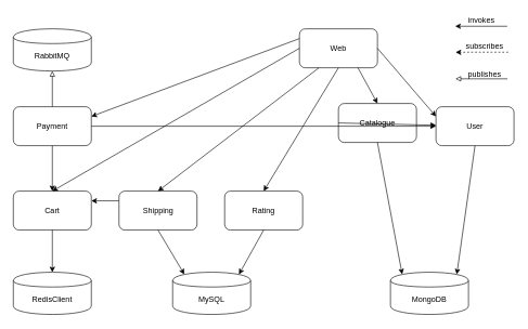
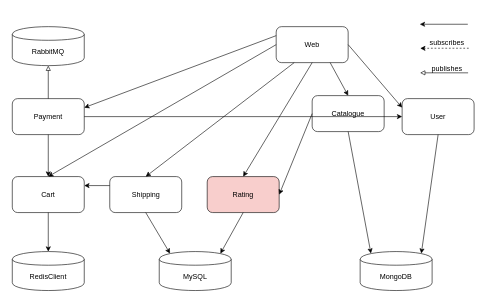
  <mxCell id="0" />
  <mxCell id="1" parent="0" />
  <mxCell id="2" value="Cart" style="rounded=1;whiteSpace=wrap;html=1;" parent="1" vertex="1"><mxGeometry x="20" y="293.5" width="120" height="60" as="geometry" /></mxCell>
  <mxCell id="3" style="edgeStyle=orthogonalEdgeStyle;rounded=0;orthogonalLoop=1;jettySize=auto;html=1;exitX=0.5;exitY=1;exitDx=0;exitDy=0;" parent="1" edge="1"><mxGeometry relative="1" as="geometry"><mxPoint x="120" y="443.5" as="sourcePoint" /><mxPoint x="120" y="443.5" as="targetPoint" /></mxGeometry></mxCell>
  <mxCell id="4" value="" style="endArrow=classic;html=1;entryX=0.5;entryY=0;entryDx=0;entryDy=0;exitX=0.5;exitY=1;exitDx=0;exitDy=0;" parent="1" source="2" target="26" edge="1"><mxGeometry width="50" height="50" relative="1" as="geometry"><mxPoint x="-330" y="483.5" as="sourcePoint" /><mxPoint x="110" y="423.5" as="targetPoint" /></mxGeometry></mxCell>
  <mxCell id="5" value="Shipping" style="rounded=1;whiteSpace=wrap;html=1;strokeColor=#000000;strokeWidth=1;" parent="1" vertex="1"><mxGeometry x="182.5" y="293.5" width="120" height="60" as="geometry" /></mxCell>
  <mxCell id="6" value="" style="endArrow=classic;html=1;exitX=0;exitY=0.25;exitDx=0;exitDy=0;entryX=1;entryY=0.25;entryDx=0;entryDy=0;" parent="1" source="5" target="2" edge="1"><mxGeometry width="50" height="50" relative="1" as="geometry"><mxPoint x="60" y="433.5" as="sourcePoint" /><mxPoint x="60" y="363.5" as="targetPoint" /></mxGeometry></mxCell>
  <mxCell id="7" value="Payment" style="rounded=1;whiteSpace=wrap;html=1;strokeColor=#000000;strokeWidth=1;" parent="1" vertex="1"><mxGeometry x="20" y="163.5" width="120" height="60" as="geometry" /></mxCell>
  <mxCell id="8" value="User" style="rounded=1;whiteSpace=wrap;html=1;strokeColor=#000000;strokeWidth=1;" parent="1" vertex="1"><mxGeometry x="670" y="163.5" width="120" height="60" as="geometry" /></mxCell>
  <mxCell id="9" value="Catalogue" style="rounded=1;whiteSpace=wrap;html=1;strokeColor=#000000;strokeWidth=1;" parent="1" vertex="1"><mxGeometry x="520" y="158.5" width="120" height="60" as="geometry" /></mxCell>
  <mxCell id="10" value="" style="endArrow=classic;html=1;exitX=0.5;exitY=1;exitDx=0;exitDy=0;entryX=0.85;entryY=0.05;entryDx=0;entryDy=0;entryPerimeter=0;" parent="1" source="8" target="27" edge="1"><mxGeometry width="50" height="50" relative="1" as="geometry"><mxPoint x="455" y="553.5" as="sourcePoint" /><mxPoint x="660" y="418.5" as="targetPoint" /></mxGeometry></mxCell>
  <mxCell id="11" value="" style="endArrow=classic;html=1;exitX=0.5;exitY=1;exitDx=0;exitDy=0;entryX=0.15;entryY=0.05;entryDx=0;entryDy=0;entryPerimeter=0;" parent="1" source="9" target="27" edge="1"><mxGeometry width="50" height="50" relative="1" as="geometry"><mxPoint x="470" y="443.5" as="sourcePoint" /><mxPoint x="630" y="418.5" as="targetPoint" /></mxGeometry></mxCell>
  <mxCell id="12" value="" style="endArrow=classic;html=1;entryX=0;entryY=0.5;entryDx=0;entryDy=0;exitX=1;exitY=0.5;exitDx=0;exitDy=0;" parent="1" source="7" target="8" edge="1"><mxGeometry width="50" height="50" relative="1" as="geometry"><mxPoint x="315" y="253.5" as="sourcePoint" /><mxPoint x="-565" y="503.5" as="targetPoint" /></mxGeometry></mxCell>
  <mxCell id="13" value="" style="endArrow=classic;html=1;exitX=0.5;exitY=1;exitDx=0;exitDy=0;entryX=0.5;entryY=0;entryDx=0;entryDy=0;" parent="1" source="7" target="2" edge="1"><mxGeometry width="50" height="50" relative="1" as="geometry"><mxPoint x="-615" y="553.5" as="sourcePoint" /><mxPoint x="-565" y="503.5" as="targetPoint" /></mxGeometry></mxCell>
  <mxCell id="14" value="" style="endArrow=classic;html=1;exitX=0.5;exitY=1;exitDx=0;exitDy=0;entryX=0.15;entryY=0.05;entryDx=0;entryDy=0;entryPerimeter=0;" parent="1" source="5" target="28" edge="1"><mxGeometry width="50" height="50" relative="1" as="geometry"><mxPoint x="-265" y="553.5" as="sourcePoint" /><mxPoint x="295" y="418.5" as="targetPoint" /></mxGeometry></mxCell>
- <mxCell id="15" value="Rating" style="rounded=1;whiteSpace=wrap;html=1;strokeColor=#000000;strokeWidth=1;" parent="1" vertex="1"><mxGeometry x="345" y="293.5" width="120" height="60" as="geometry" /></mxCell>
+ <mxCell id="15" value="Rating" style="rounded=1;whiteSpace=wrap;html=1;strokeColor=#000000;strokeWidth=1;fillColor=#f8cecc;" parent="1" vertex="1"><mxGeometry x="345" y="293.5" width="120" height="60" as="geometry" /></mxCell>
  <mxCell id="16" value="" style="endArrow=classic;html=1;exitX=0.5;exitY=1;exitDx=0;exitDy=0;entryX=0.85;entryY=0.05;entryDx=0;entryDy=0;entryPerimeter=0;" parent="1" source="15" target="28" edge="1"><mxGeometry width="50" height="50" relative="1" as="geometry"><mxPoint x="25" y="553.5" as="sourcePoint" /><mxPoint x="325" y="418.5" as="targetPoint" /></mxGeometry></mxCell>
- <mxCell id="17" value="" style="endArrow=classic;html=1;exitX=0;exitY=0.5;exitDx=0;exitDy=0;" parent="1" source="9" target="8" edge="1"><mxGeometry width="50" height="50" relative="1" as="geometry"><mxPoint x="20" y="553.5" as="sourcePoint" /><mxPoint x="70" y="503.5" as="targetPoint" /></mxGeometry></mxCell>
+ <mxCell id="17" value="" style="endArrow=classic;html=1;exitX=0;exitY=0.5;exitDx=0;exitDy=0;entryX=1;entryY=0.5;entryDx=0;entryDy=0;" parent="1" source="9" target="15" edge="1"><mxGeometry width="50" height="50" relative="1" as="geometry"><mxPoint x="20" y="553.5" as="sourcePoint" /><mxPoint x="70" y="503.5" as="targetPoint" /></mxGeometry></mxCell>
  <mxCell id="18" value="Web" style="rounded=1;whiteSpace=wrap;html=1;strokeColor=#000000;strokeWidth=1;" parent="1" vertex="1"><mxGeometry x="460" y="43.5" width="120" height="60" as="geometry" /></mxCell>
  <mxCell id="19" value="" style="endArrow=classic;html=1;exitX=0.75;exitY=1;exitDx=0;exitDy=0;entryX=0.5;entryY=0;entryDx=0;entryDy=0;" parent="1" source="18" target="9" edge="1"><mxGeometry width="50" height="50" relative="1" as="geometry"><mxPoint x="20" y="553.5" as="sourcePoint" /><mxPoint x="70" y="503.5" as="targetPoint" /></mxGeometry></mxCell>
  <mxCell id="20" value="" style="endArrow=classic;html=1;exitX=0.5;exitY=1;exitDx=0;exitDy=0;entryX=0.5;entryY=0;entryDx=0;entryDy=0;" parent="1" source="18" target="15" edge="1"><mxGeometry width="50" height="50" relative="1" as="geometry"><mxPoint x="20" y="553.5" as="sourcePoint" /><mxPoint x="70" y="503.5" as="targetPoint" /></mxGeometry></mxCell>
  <mxCell id="21" value="" style="endArrow=classic;html=1;exitX=0.25;exitY=1;exitDx=0;exitDy=0;entryX=0.5;entryY=0;entryDx=0;entryDy=0;" parent="1" source="18" target="5" edge="1"><mxGeometry width="50" height="50" relative="1" as="geometry"><mxPoint x="20" y="553.5" as="sourcePoint" /><mxPoint x="70" y="503.5" as="targetPoint" /></mxGeometry></mxCell>
  <mxCell id="22" value="" style="endArrow=classic;html=1;exitX=0;exitY=0.5;exitDx=0;exitDy=0;entryX=0.5;entryY=0;entryDx=0;entryDy=0;" parent="1" source="18" target="2" edge="1"><mxGeometry width="50" height="50" relative="1" as="geometry"><mxPoint x="20" y="553.5" as="sourcePoint" /><mxPoint x="70" y="503.5" as="targetPoint" /></mxGeometry></mxCell>
  <mxCell id="23" value="" style="endArrow=classic;html=1;exitX=1;exitY=0.5;exitDx=0;exitDy=0;entryX=0;entryY=0.25;entryDx=0;entryDy=0;" parent="1" source="18" target="8" edge="1"><mxGeometry width="50" height="50" relative="1" as="geometry"><mxPoint x="20" y="553.5" as="sourcePoint" /><mxPoint x="70" y="503.5" as="targetPoint" /></mxGeometry></mxCell>
  <mxCell id="24" value="" style="endArrow=classic;html=1;exitX=0;exitY=0.25;exitDx=0;exitDy=0;entryX=1;entryY=0.25;entryDx=0;entryDy=0;" parent="1" source="18" target="7" edge="1"><mxGeometry width="50" height="50" relative="1" as="geometry"><mxPoint x="20" y="553.5" as="sourcePoint" /><mxPoint x="70" y="503.5" as="targetPoint" /></mxGeometry></mxCell>
  <mxCell id="25" value="" style="endArrow=block;html=1;exitX=0.5;exitY=0;exitDx=0;exitDy=0;entryX=0.5;entryY=1;entryDx=0;entryDy=0;endFill=0;" parent="1" source="7" target="29" edge="1"><mxGeometry width="50" height="50" relative="1" as="geometry"><mxPoint x="20" y="553.5" as="sourcePoint" /><mxPoint x="110" y="93.5" as="targetPoint" /></mxGeometry></mxCell>
  <mxCell id="26" value="RedisClient" style="shape=cylinder;whiteSpace=wrap;html=1;boundedLbl=1;backgroundOutline=1;rounded=1;strokeColor=#000000;strokeWidth=1;" parent="1" vertex="1"><mxGeometry x="20" y="418.5" width="120" height="65" as="geometry" /></mxCell>
  <mxCell id="27" value="MongoDB" style="shape=cylinder;whiteSpace=wrap;html=1;boundedLbl=1;backgroundOutline=1;rounded=1;strokeColor=#000000;strokeWidth=1;" parent="1" vertex="1"><mxGeometry x="600" y="418.5" width="120" height="65" as="geometry" /></mxCell>
  <mxCell id="28" value="MySQL" style="shape=cylinder;whiteSpace=wrap;html=1;boundedLbl=1;backgroundOutline=1;rounded=1;strokeColor=#000000;strokeWidth=1;" parent="1" vertex="1"><mxGeometry x="265" y="418.5" width="120" height="65" as="geometry" /></mxCell>
  <mxCell id="29" value="RabbitMQ" style="shape=cylinder;whiteSpace=wrap;html=1;boundedLbl=1;backgroundOutline=1;rounded=1;strokeColor=#000000;strokeWidth=1;" parent="1" vertex="1"><mxGeometry x="20" y="43.5" width="120" height="65" as="geometry" /></mxCell>
  <mxCell id="30" value="" style="endArrow=block;html=1;endFill=0;" edge="1" parent="1"><mxGeometry width="50" height="50" relative="1" as="geometry"><mxPoint x="780" y="120.5" as="sourcePoint" /><mxPoint x="700" y="120.5" as="targetPoint" /></mxGeometry></mxCell>
  <mxCell id="31" style="edgeStyle=orthogonalEdgeStyle;rounded=0;orthogonalLoop=1;jettySize=auto;html=1;entryX=1;entryY=0.5;entryDx=0;entryDy=0;dashed=1;" edge="1" parent="1"><mxGeometry relative="1" as="geometry"><mxPoint x="781" y="79.5" as="sourcePoint" /><mxPoint x="700.167" y="79.667" as="targetPoint" /><Array as="points"><mxPoint x="721" y="79.5" /><mxPoint x="721" y="79.5" /></Array></mxGeometry></mxCell>
  <mxCell id="32" value="" style="endArrow=classic;html=1;" edge="1" parent="1"><mxGeometry width="50" height="50" relative="1" as="geometry"><mxPoint x="779.5" y="39.5" as="sourcePoint" /><mxPoint x="699.5" y="39.5" as="targetPoint" /></mxGeometry></mxCell>
- <mxCell id="33" value="invokes" style="text;html=1;strokeColor=none;fillColor=none;align=center;verticalAlign=middle;whiteSpace=wrap;rounded=0;" vertex="1" parent="1"><mxGeometry x="720" y="20.5" width="40" height="20" as="geometry" /></mxCell>
  <mxCell id="34" value="subscribes" style="text;html=1;strokeColor=none;fillColor=none;align=center;verticalAlign=middle;whiteSpace=wrap;rounded=0;" vertex="1" parent="1"><mxGeometry x="720" y="60.5" width="50" height="20" as="geometry" /></mxCell>
  <mxCell id="35" value="publishes" style="text;html=1;strokeColor=none;fillColor=none;align=center;verticalAlign=middle;whiteSpace=wrap;rounded=0;" vertex="1" parent="1"><mxGeometry x="710" y="103.5" width="70" height="20" as="geometry" /></mxCell>
